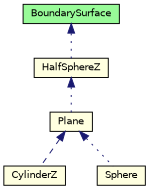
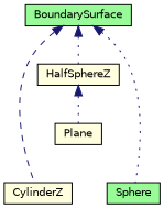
  digraph {
    node [color=black fillcolor=lightyellow fontname=Helvetica fontsize=10 shape=record style=filled]
    edge [color=midnightblue dir=back fontname=Helvetica fontsize=10 labelfontname=Helvetica labelfontsize=10 style=dotted]
    n1 [fillcolor=palegreen fontcolor=black height=0.2 label=BoundarySurface width=0.4]
    n2 [height=0.2 label=CylinderZ width=0.4]
    n3 [height=0.2 label=HalfSphereZ width=0.4]
-   n4 [height=0.2 label=Sphere width=0.4]
+   n4 [fillcolor=palegreen height=0.2 label=Sphere width=0.4]
    n5 [height=0.2 label=Plane width=0.4]
-   n5 -> n2 [style=dashed]
+   n1 -> n2 [style=dashed]
    n1 -> n3
-   n5 -> n4
+   n1 -> n4
    n3 -> n5
  }
